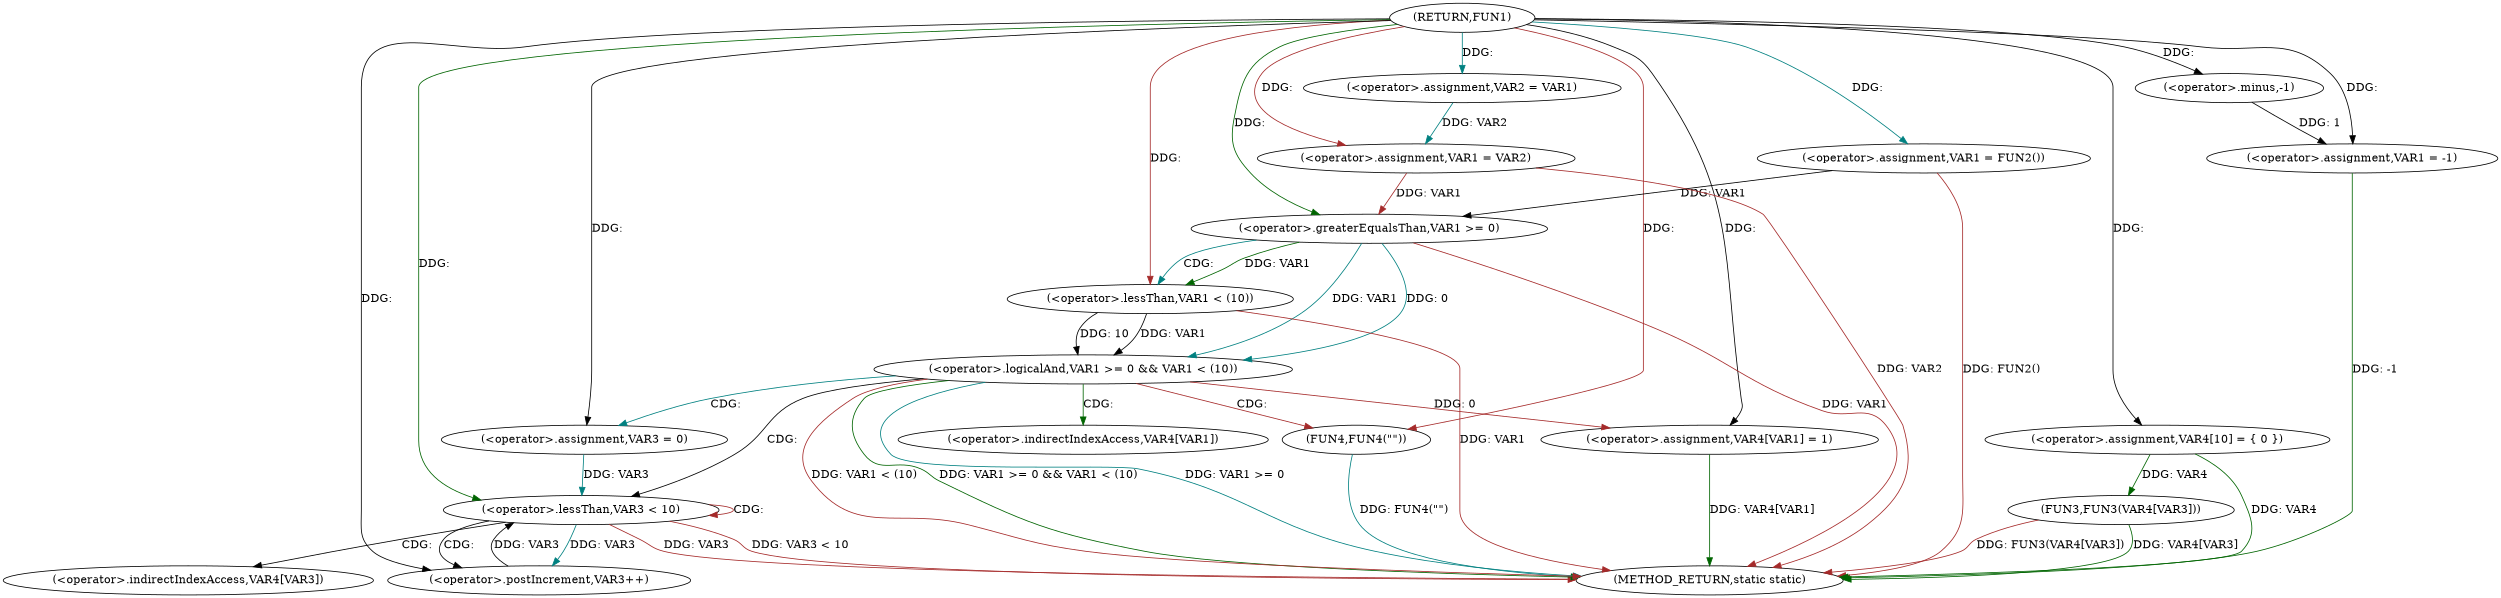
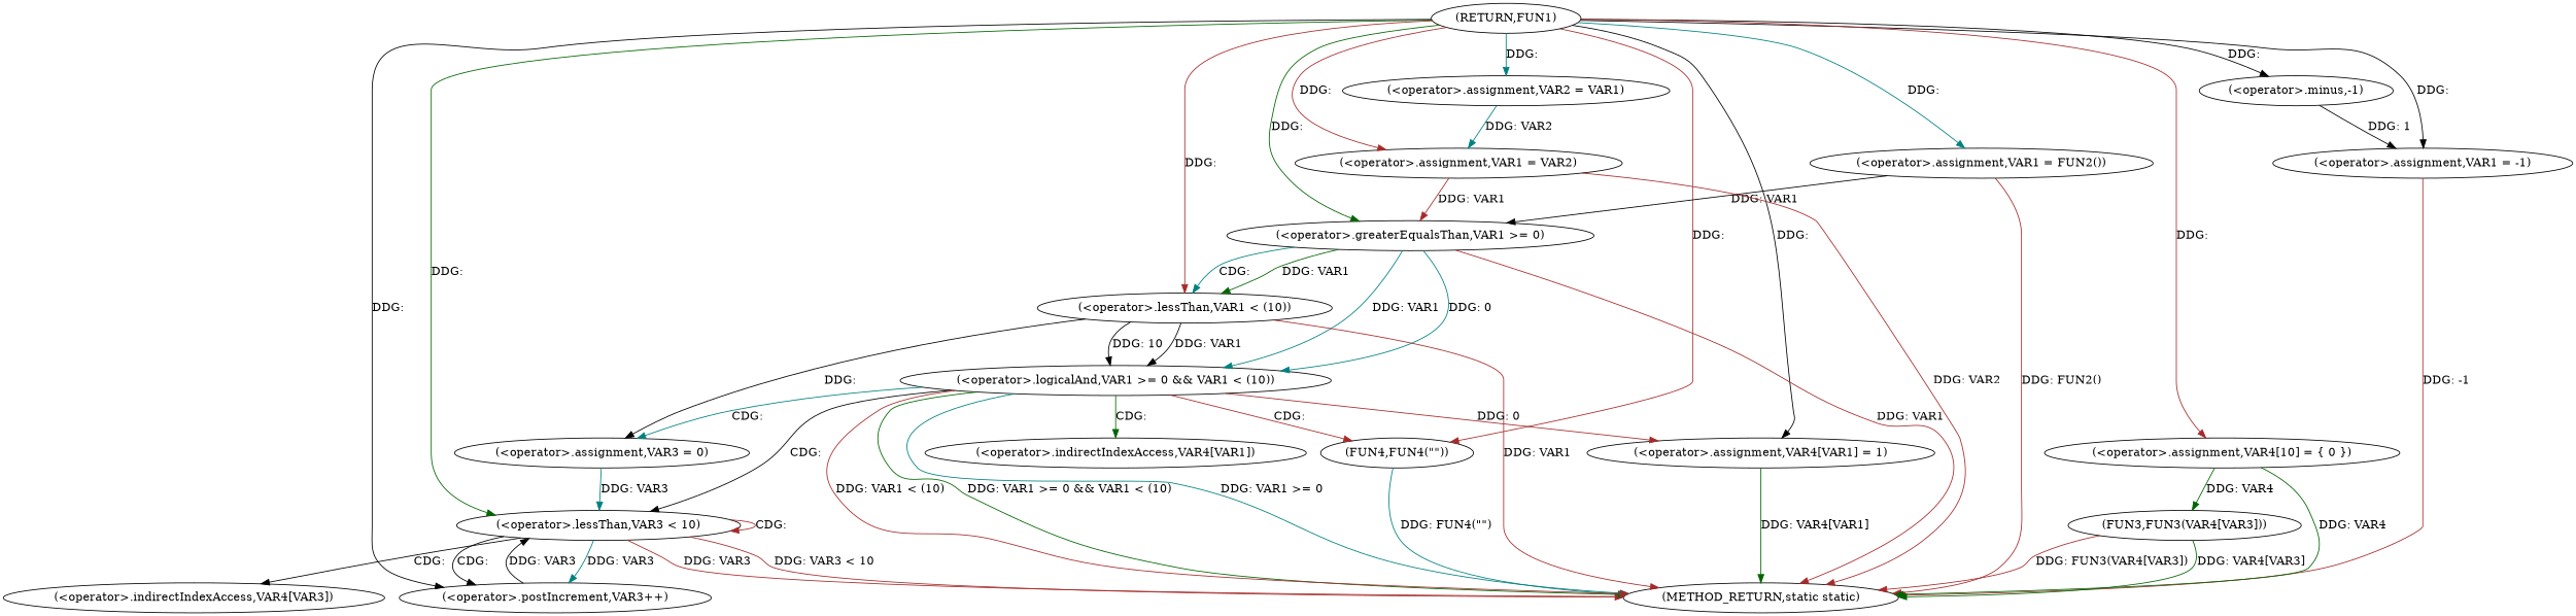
  digraph {
    edge [color=brown]
    n1 [label="(RETURN,FUN1)"]
    n2 [label="(<operator>.assignment,VAR1 = -1)"]
    n3 [label="(<operator>.minus,-1)"]
    n4 [label="(<operator>.assignment,VAR1 = FUN2())"]
    n5 [label="(<operator>.assignment,VAR2 = VAR1)"]
    n6 [label="(<operator>.assignment,VAR1 = VAR2)"]
    n7 [label="(<operator>.assignment,VAR4[10] = { 0 })"]
    n8 [label="(<operator>.greaterEqualsThan,VAR1 >= 0)"]
    n9 [label="(<operator>.lessThan,VAR1 < (10))"]
    n10 [label="(<operator>.assignment,VAR4[VAR1] = 1)"]
    n11 [label="(<operator>.assignment,VAR3 = 0)"]
    n12 [label="(<operator>.lessThan,VAR3 < 10)"]
    n13 [label="(<operator>.postIncrement,VAR3++)"]
    n14 [label="(FUN4,FUN4(\"\"))"]
    n15 [label="(METHOD_RETURN,static static)"]
    n16 [label="(FUN3,FUN3(VAR4[VAR3]))"]
    n17 [label="(<operator>.logicalAnd,VAR1 >= 0 && VAR1 < (10))"]
    n18 [label="(<operator>.indirectIndexAccess,VAR4[VAR3])"]
    n19 [label="(<operator>.indirectIndexAccess,VAR4[VAR1])"]
    n1 -> n2 [color=black label="DDG: "]
    n1 -> n3 [color=black label="DDG: "]
    n1 -> n4 [color=teal label="DDG: "]
    n1 -> n5 [color=teal label="DDG: "]
    n1 -> n6 [label="DDG: "]
-   n1 -> n7 [color=black label="DDG: "]
+   n1 -> n7 [label="DDG: "]
    n1 -> n8 [color=darkgreen label="DDG: "]
    n1 -> n9 [label="DDG: "]
    n1 -> n10 [color=black label="DDG: "]
-   n1 -> n11 [color=black label="DDG: "]
+   n9 -> n11 [color=black label="DDG: "]
    n1 -> n12 [color=darkgreen label="DDG: "]
    n1 -> n13 [color=black label="DDG: "]
    n1 -> n14 [label="DDG: "]
-   n2 -> n15 [color=darkgreen label="DDG: -1"]
+   n2 -> n15 [label="DDG: -1"]
    n3 -> n2 [color=black label="DDG: 1"]
    n4 -> n8 [color=black label="DDG: VAR1"]
    n4 -> n15 [label="DDG: FUN2()"]
    n5 -> n6 [color=teal label="DDG: VAR2"]
    n6 -> n8 [label="DDG: VAR1"]
    n6 -> n15 [label="DDG: VAR2"]
    n7 -> n15 [color=darkgreen label="DDG: VAR4"]
    n7 -> n16 [color=darkgreen label="DDG: VAR4"]
    n8 -> n9 [color=darkgreen label="DDG: VAR1"]
    n8 -> n9 [color=teal label="CDG: "]
    n8 -> n15 [label="DDG: VAR1"]
    n8 -> n17 [color=teal label="DDG: VAR1"]
    n8 -> n17 [color=teal label="DDG: 0"]
    n9 -> n15 [label="DDG: VAR1"]
    n9 -> n17 [color=black label="DDG: VAR1"]
    n9 -> n17 [color=black label="DDG: 10"]
    n10 -> n15 [color=darkgreen label="DDG: VAR4[VAR1]"]
    n11 -> n12 [color=teal label="DDG: VAR3"]
    n12 -> n12 [label="CDG: "]
    n12 -> n13 [color=teal label="DDG: VAR3"]
    n12 -> n13 [color=black label="CDG: "]
    n12 -> n15 [label="DDG: VAR3 < 10"]
    n12 -> n15 [label="DDG: VAR3"]
    n12 -> n18 [color=black label="CDG: "]
    n13 -> n12 [color=black label="DDG: VAR3"]
    n14 -> n15 [color=teal label="DDG: FUN4(\"\")"]
    n16 -> n15 [color=darkgreen label="DDG: VAR4[VAR3]"]
    n16 -> n15 [label="DDG: FUN3(VAR4[VAR3])"]
    n17 -> n10 [label="DDG: 0"]
    n17 -> n11 [color=teal label="CDG: "]
    n17 -> n12 [color=black label="CDG: "]
    n17 -> n14 [label="CDG: "]
    n17 -> n15 [color=darkgreen label="DDG: VAR1 >= 0 && VAR1 < (10)"]
    n17 -> n15 [color=teal label="DDG: VAR1 >= 0"]
    n17 -> n15 [label="DDG: VAR1 < (10)"]
    n17 -> n19 [color=darkgreen label="CDG: "]
  }
